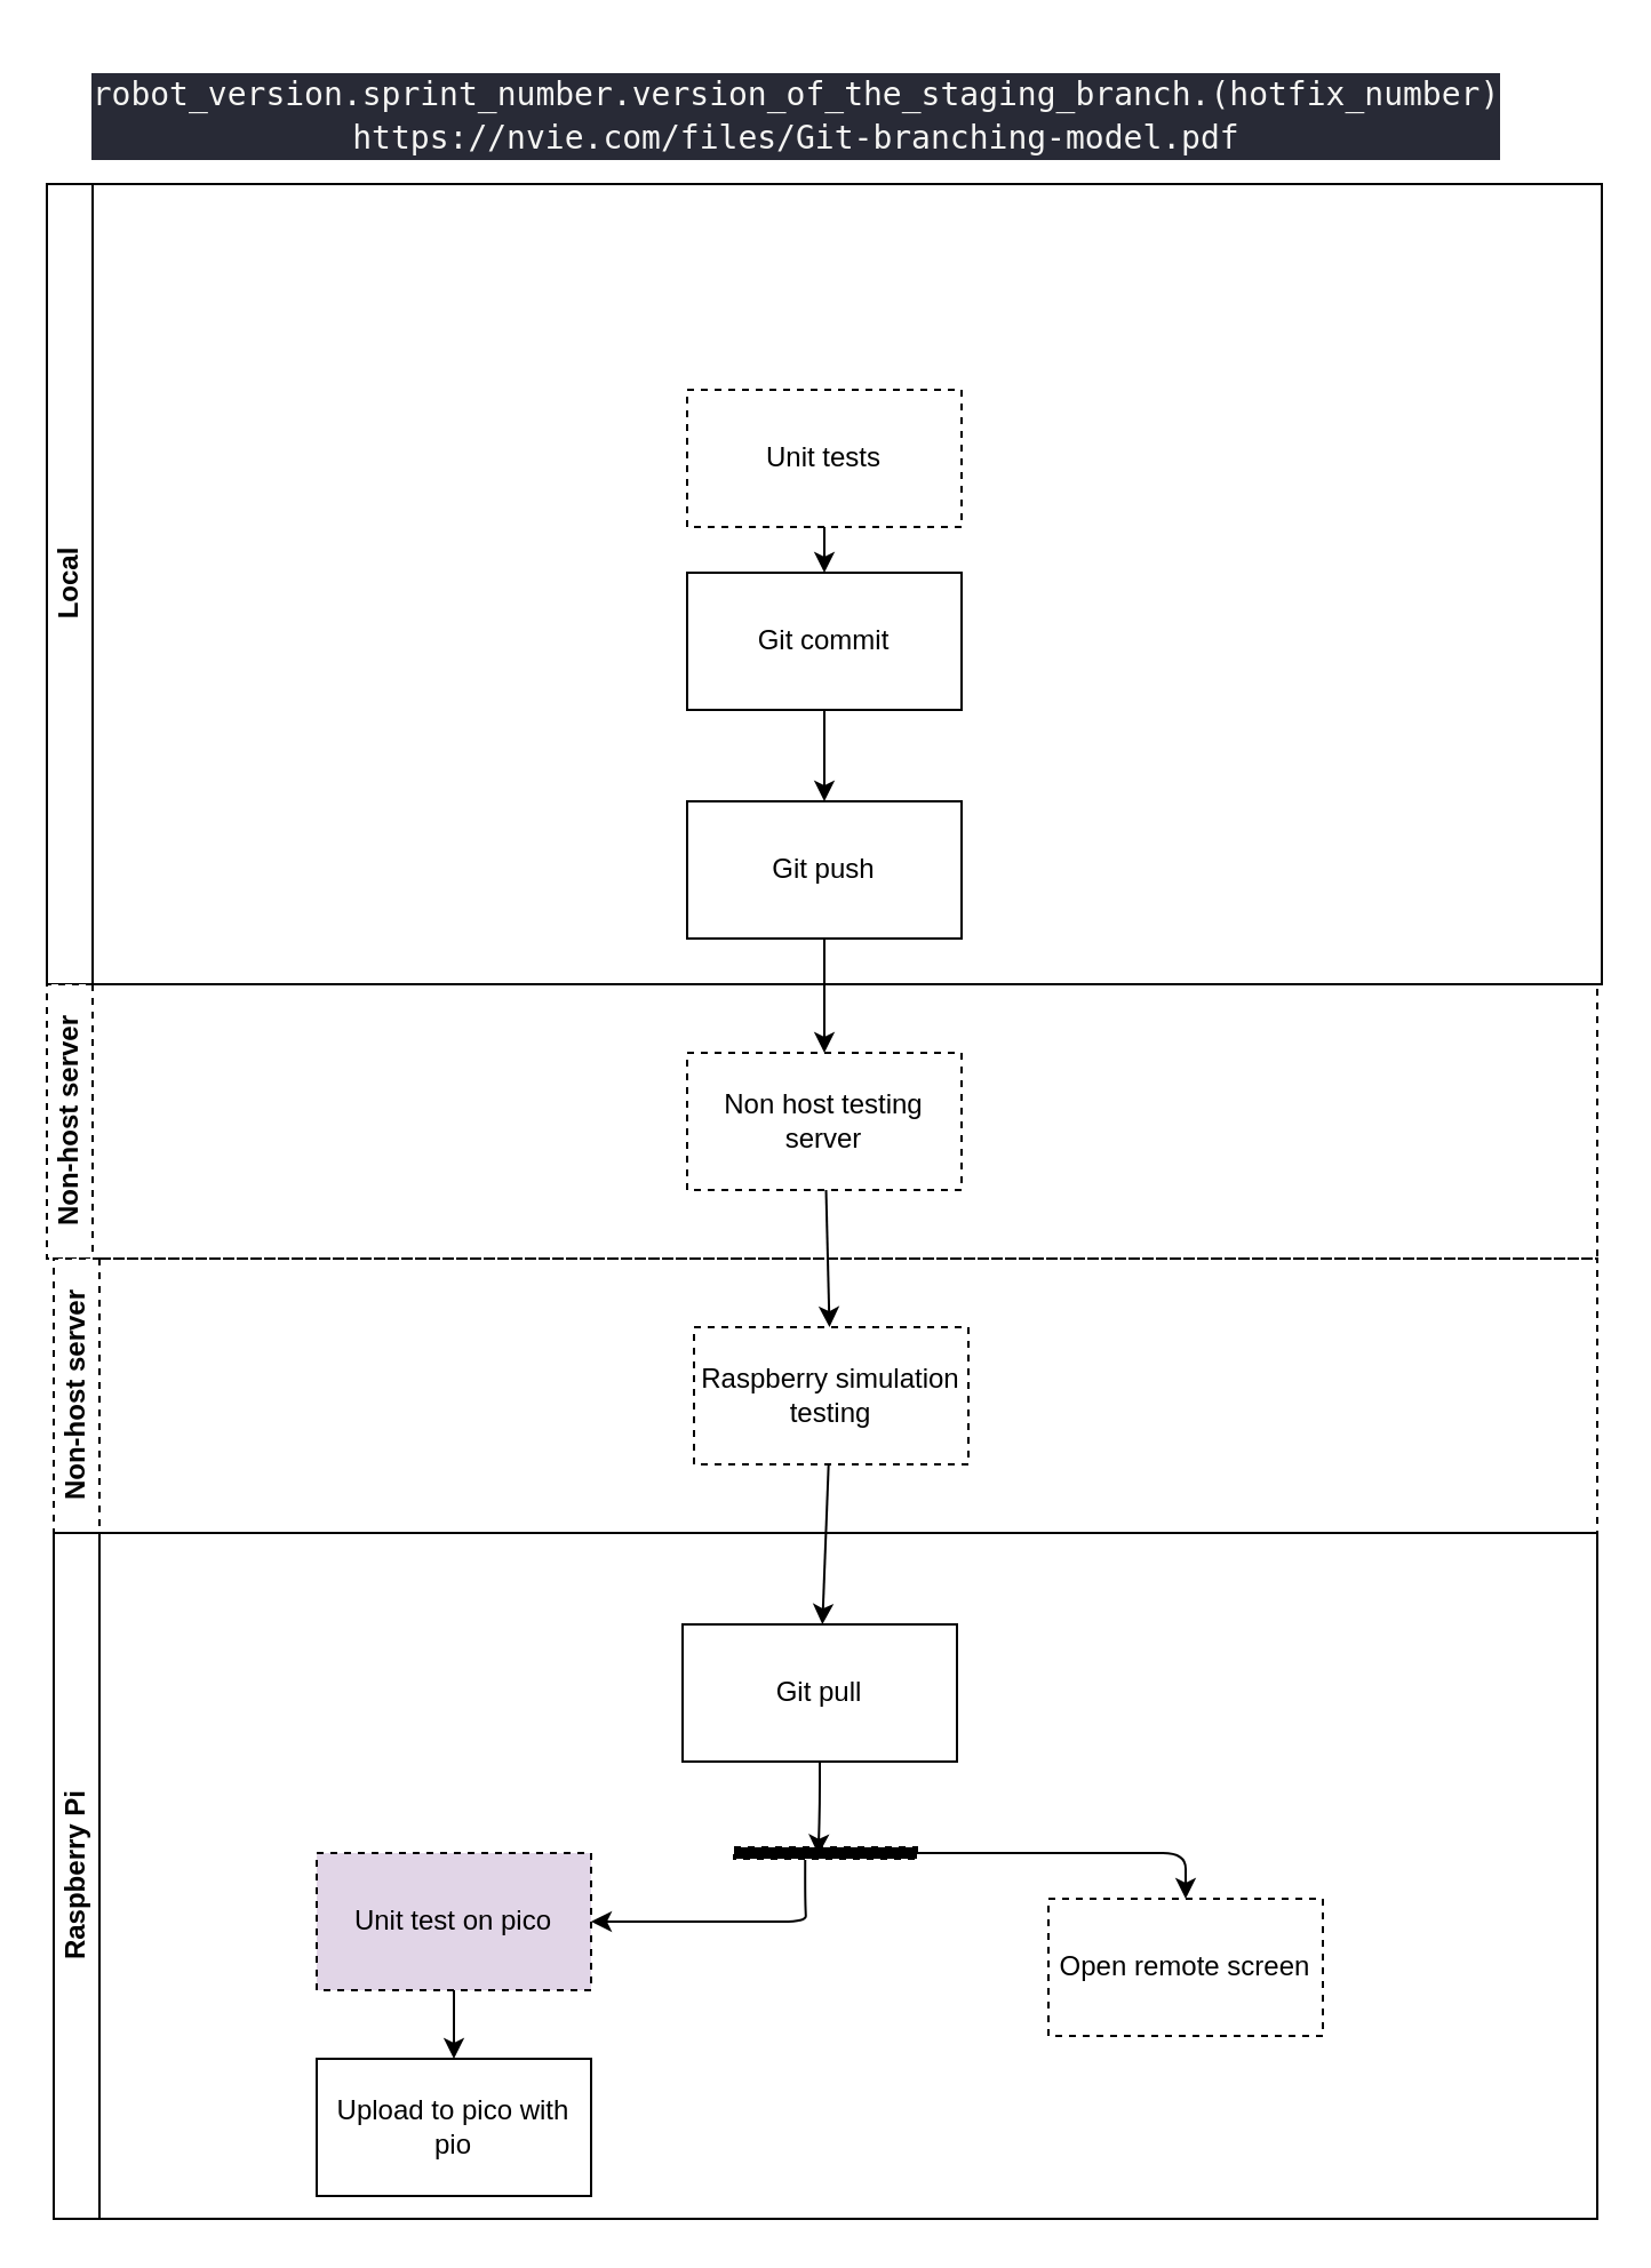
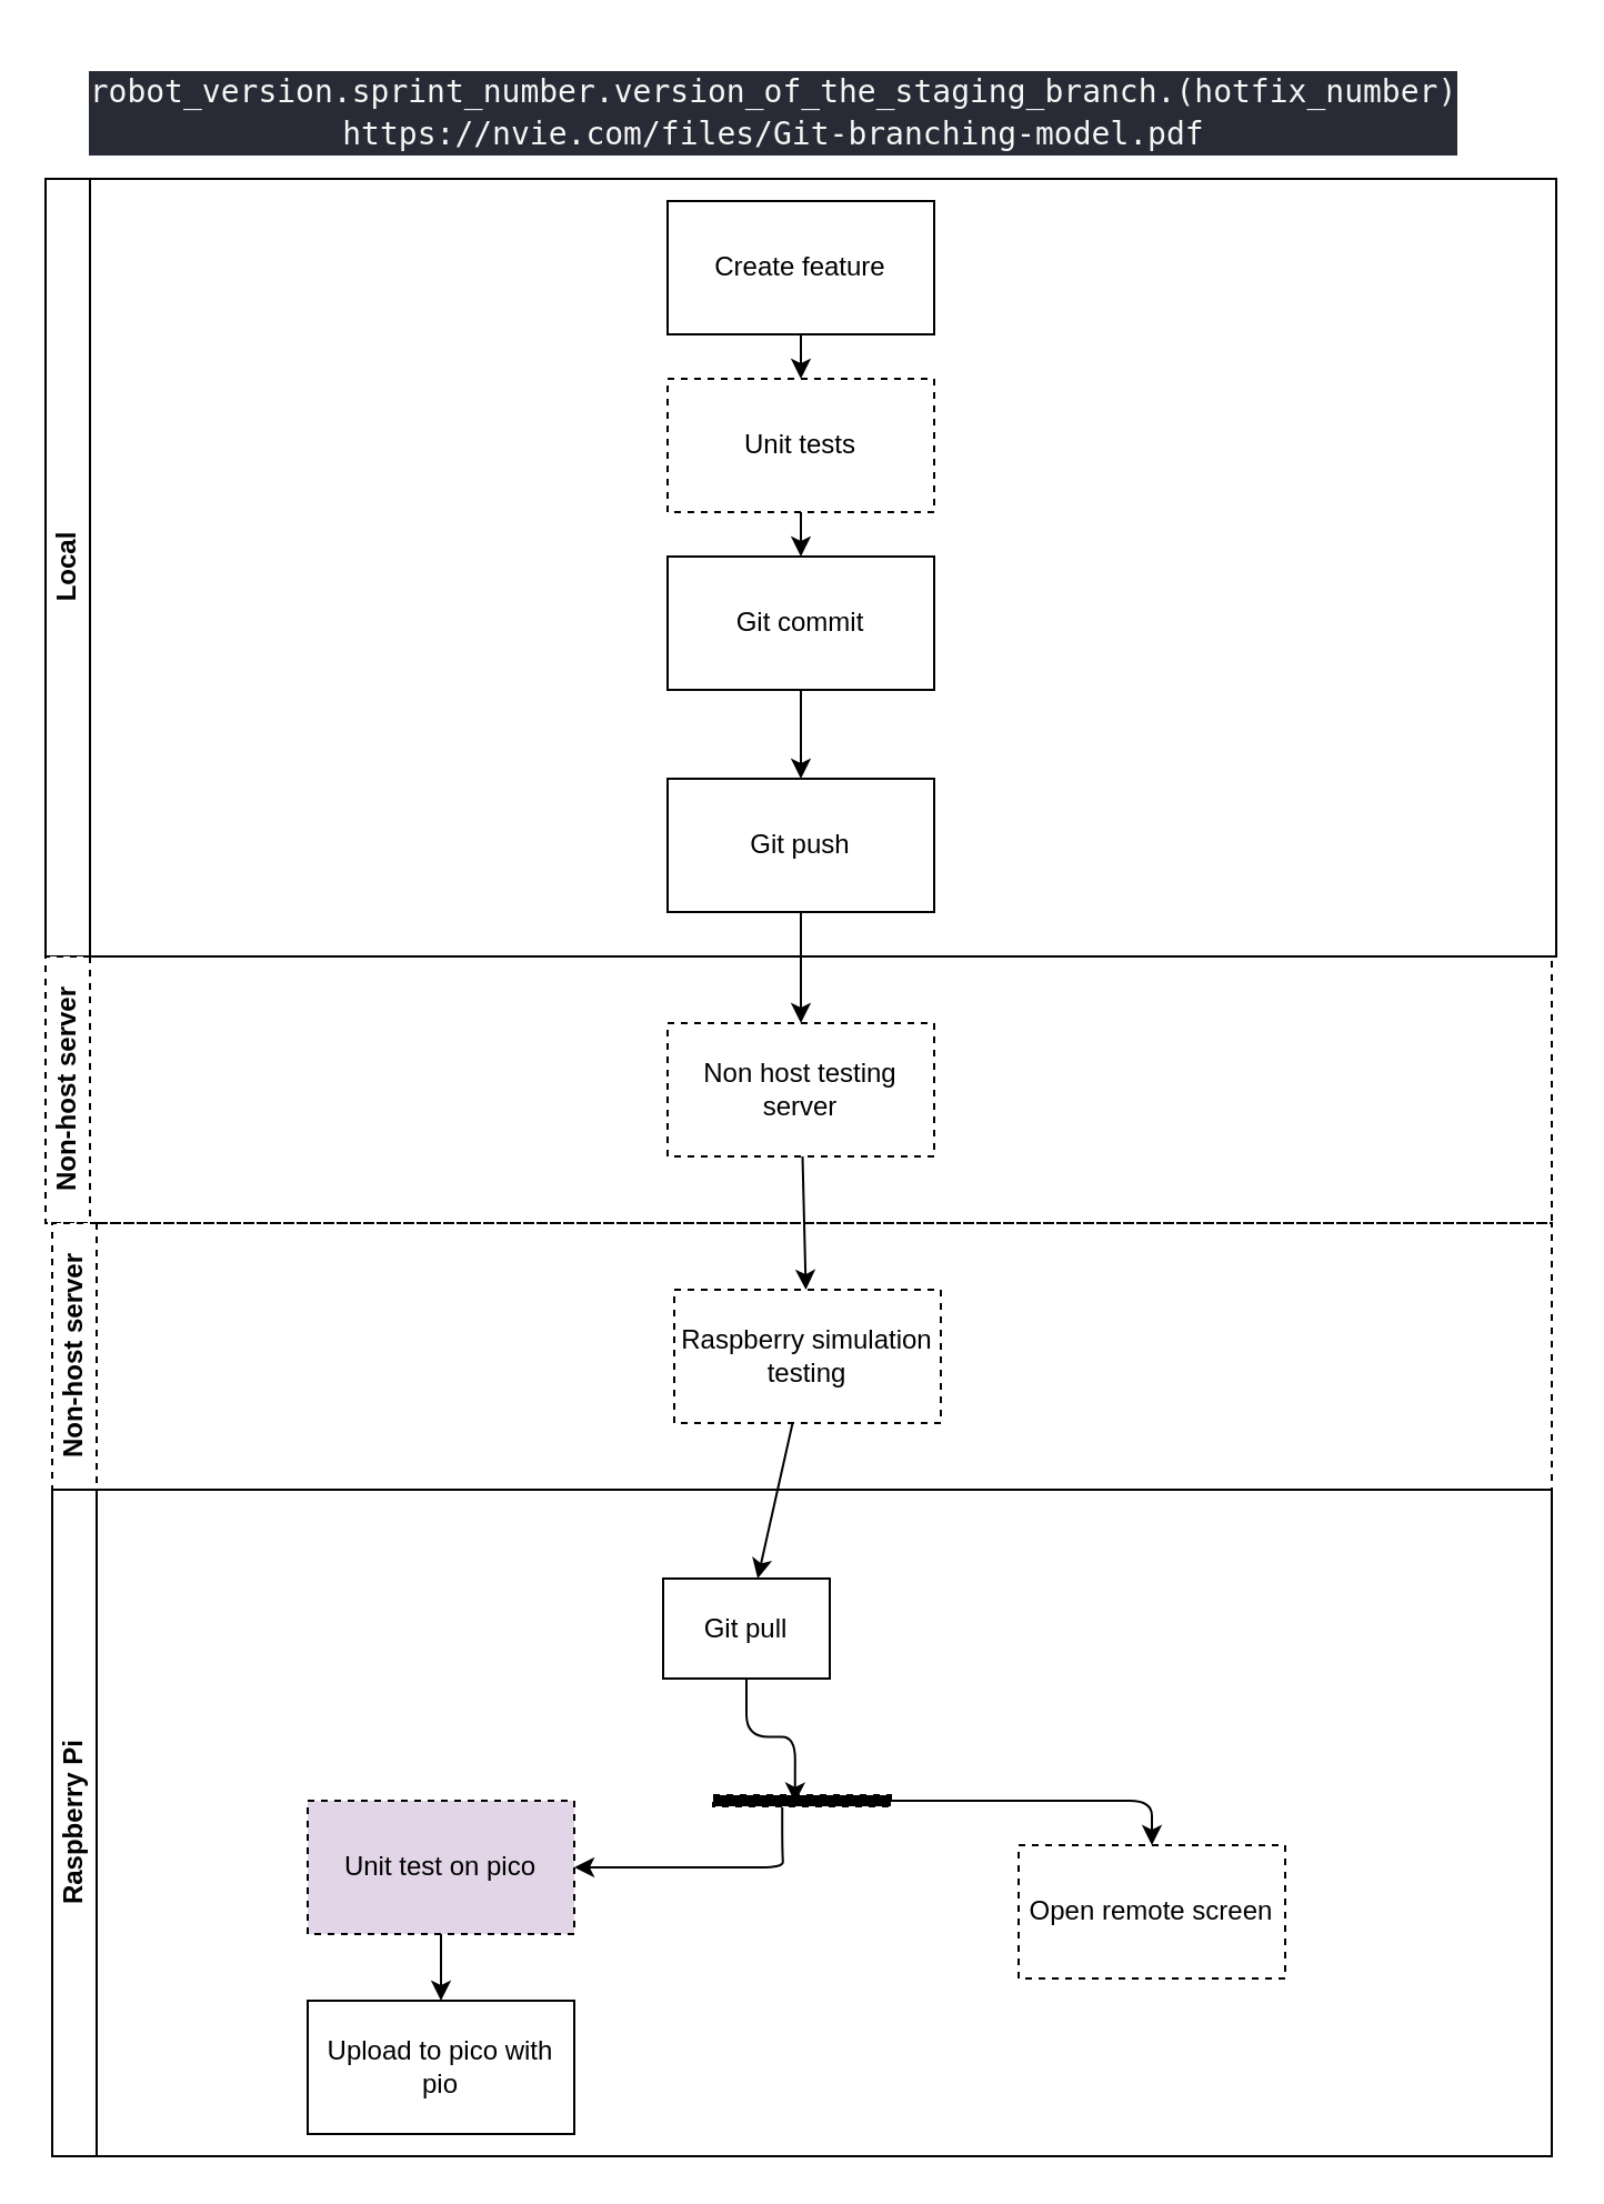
  <mxCell id="0" />
  <mxCell id="1" parent="0" />
  <mxCell id="2" value="&lt;div style=&quot;color: rgb(246, 246, 244); background-color: rgb(40, 42, 54); font-family: &amp;quot;Droid Sans Mono&amp;quot;, &amp;quot;monospace&amp;quot;, monospace; font-size: 14px; line-height: 19px;&quot;&gt;&lt;div&gt;robot_version.sprint_number.version_of_the_staging_branch.(hotfix_number)&lt;/div&gt;&lt;div&gt;https://nvie.com/files/Git-branching-model.pdf&lt;/div&gt;&lt;/div&gt;" style="text;html=1;strokeColor=none;fillColor=none;align=center;verticalAlign=middle;whiteSpace=wrap;rounded=0;" parent="1" vertex="1"><mxGeometry x="28" y="20" width="640" height="60" as="geometry" /></mxCell>
  <mxCell id="3" value="Local" style="swimlane;startSize=20;horizontal=0;html=1;whiteSpace=wrap;" parent="1" vertex="1"><mxGeometry x="20" y="80" width="680" height="350" as="geometry"><mxRectangle x="60" y="280" width="40" height="60" as="alternateBounds" /></mxGeometry></mxCell>
+ <mxCell id="4" style="edgeStyle=none;html=1;" parent="3" source="5" target="7" edge="1"><mxGeometry relative="1" as="geometry" /></mxCell>
+ <mxCell id="5" value="Create feature" style="rounded=0;whiteSpace=wrap;html=1;" parent="3" vertex="1"><mxGeometry x="280" y="10" width="120" height="60" as="geometry" /></mxCell>
  <mxCell id="6" style="edgeStyle=none;html=1;" parent="3" source="7" target="9" edge="1"><mxGeometry relative="1" as="geometry" /></mxCell>
  <mxCell id="7" value="Unit tests" style="rounded=0;whiteSpace=wrap;html=1;dashed=1;" parent="3" vertex="1"><mxGeometry x="280" y="90" width="120" height="60" as="geometry" /></mxCell>
  <mxCell id="8" style="edgeStyle=none;html=1;" parent="3" source="9" target="10" edge="1"><mxGeometry relative="1" as="geometry" /></mxCell>
  <mxCell id="9" value="Git commit" style="rounded=0;whiteSpace=wrap;html=1;" parent="3" vertex="1"><mxGeometry x="280" y="170" width="120" height="60" as="geometry" /></mxCell>
  <mxCell id="10" value="Git push" style="rounded=0;whiteSpace=wrap;html=1;" parent="3" vertex="1"><mxGeometry x="280" y="270" width="120" height="60" as="geometry" /></mxCell>
  <mxCell id="11" value="Non-host server" style="swimlane;startSize=20;horizontal=0;html=1;whiteSpace=wrap;dashed=1;" parent="1" vertex="1"><mxGeometry x="20" y="430" width="678" height="120" as="geometry" /></mxCell>
  <mxCell id="12" value="Non host testing server" style="rounded=0;whiteSpace=wrap;html=1;dashed=1;" parent="11" vertex="1"><mxGeometry x="280" y="30" width="120" height="60" as="geometry" /></mxCell>
  <mxCell id="13" value="Non-host server" style="swimlane;startSize=20;horizontal=0;html=1;whiteSpace=wrap;dashed=1;" parent="1" vertex="1"><mxGeometry x="23" y="550" width="675" height="120" as="geometry" /></mxCell>
  <mxCell id="14" value="Raspberry simulation testing" style="rounded=0;whiteSpace=wrap;html=1;dashed=1;" parent="13" vertex="1"><mxGeometry x="280" y="30" width="120" height="60" as="geometry" /></mxCell>
  <mxCell id="15" value="Raspberry Pi" style="swimlane;startSize=20;horizontal=0;html=1;whiteSpace=wrap;" parent="1" vertex="1"><mxGeometry x="23" y="670" width="675" height="300" as="geometry" /></mxCell>
  <mxCell id="16" style="edgeStyle=orthogonalEdgeStyle;html=1;entryX=0.661;entryY=0.539;entryDx=0;entryDy=0;entryPerimeter=0;" parent="15" source="17" target="23" edge="1"><mxGeometry relative="1" as="geometry"><mxPoint x="340" y="120" as="targetPoint" /></mxGeometry></mxCell>
- <mxCell id="17" value="Git pull" style="rounded=0;whiteSpace=wrap;html=1;" parent="15" vertex="1"><mxGeometry x="275" y="40" width="120" height="60" as="geometry" /></mxCell>
+ <mxCell id="17" value="Git pull" style="rounded=0;whiteSpace=wrap;html=1;" parent="15" vertex="1"><mxGeometry x="275" y="40" width="75" height="45" as="geometry" /></mxCell>
  <mxCell id="18" value="Upload to pico with pio" style="rounded=0;whiteSpace=wrap;html=1;" parent="15" vertex="1"><mxGeometry x="115" y="230" width="120" height="60" as="geometry" /></mxCell>
  <mxCell id="19" style="edgeStyle=none;html=1;" parent="15" source="20" target="18" edge="1"><mxGeometry relative="1" as="geometry" /></mxCell>
  <mxCell id="20" value="Unit test on pico" style="rounded=0;whiteSpace=wrap;html=1;dashed=1;fillColor=#e1d5e7;" parent="15" vertex="1"><mxGeometry x="115" y="140" width="120" height="60" as="geometry" /></mxCell>
  <mxCell id="21" style="edgeStyle=orthogonalEdgeStyle;html=1;exitX=1.096;exitY=0.611;exitDx=0;exitDy=0;exitPerimeter=0;" parent="15" source="23" target="20" edge="1"><mxGeometry relative="1" as="geometry"><mxPoint x="335" y="160" as="sourcePoint" /><Array as="points"><mxPoint x="329" y="160" /><mxPoint x="329" y="170" /></Array></mxGeometry></mxCell>
  <mxCell id="22" style="edgeStyle=orthogonalEdgeStyle;html=1;" parent="15" source="23" target="24" edge="1"><mxGeometry relative="1" as="geometry" /></mxCell>
  <mxCell id="23" value="" style="html=1;points=[];perimeter=orthogonalPerimeter;fillColor=strokeColor;dashed=1;rotation=90;" parent="15" vertex="1"><mxGeometry x="335" y="100" width="5" height="80" as="geometry" /></mxCell>
  <mxCell id="24" value="Open remote screen" style="rounded=0;whiteSpace=wrap;html=1;dashed=1;" parent="15" vertex="1"><mxGeometry x="435" y="160" width="120" height="60" as="geometry" /></mxCell>
  <mxCell id="25" style="edgeStyle=none;html=1;" parent="1" source="12" target="14" edge="1"><mxGeometry relative="1" as="geometry" /></mxCell>
  <mxCell id="26" style="edgeStyle=none;html=1;" parent="1" source="14" target="17" edge="1"><mxGeometry relative="1" as="geometry" /></mxCell>
  <mxCell id="27" style="edgeStyle=none;html=1;" parent="1" source="10" target="12" edge="1"><mxGeometry relative="1" as="geometry" /></mxCell>
